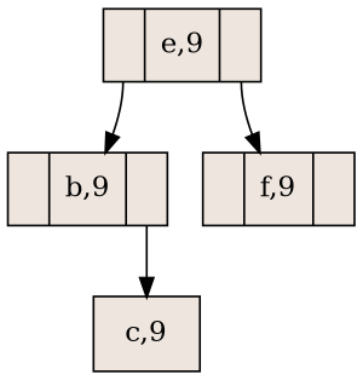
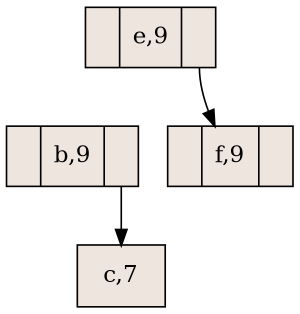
  digraph {
    rankdir=TB
    node [fillcolor=seashell2 shape=record style=filled]
    edge [tailport=C1]
    n1 [label="<C0>| e,9|<C1>"]
    n2 [label="<C0>| b,9|<C1>"]
    n3 [label="<C0>| f,9|<C1>"]
-   n4 [label=" c,9"]
-   n1 -> n2 [tailport=C0]
+   n4 [label="c,7"]
    n1 -> n3
    n2 -> n4
  }
